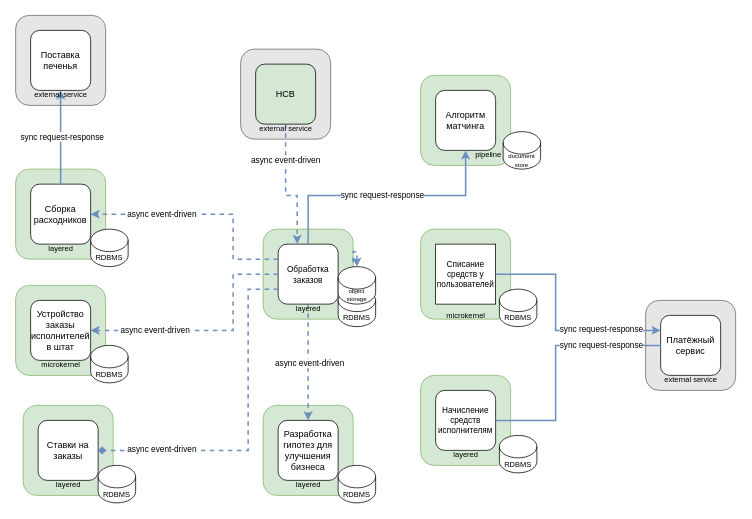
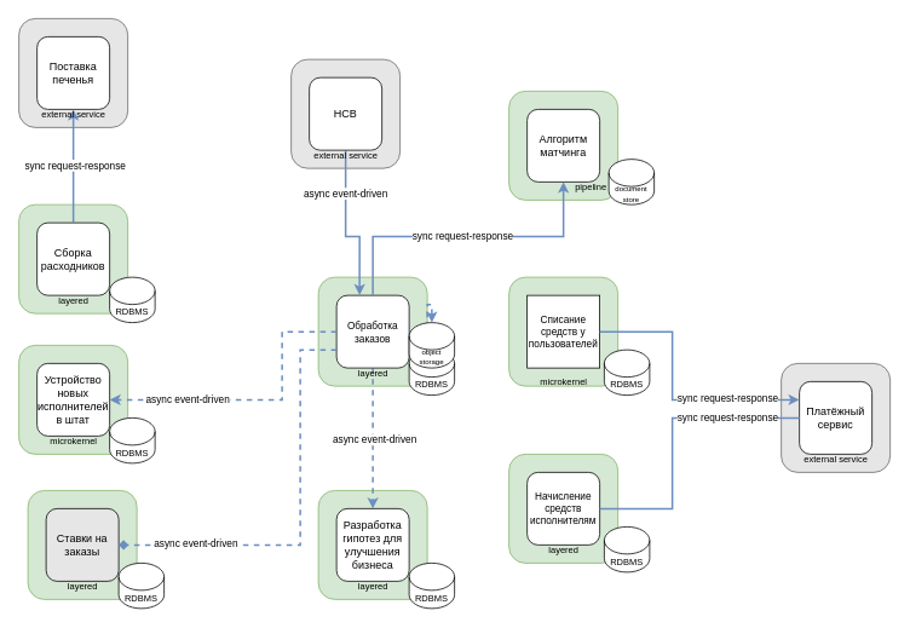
  <mxCell id="0" />
  <mxCell id="1" parent="0" />
  <mxCell id="2" value="" style="rounded=1;whiteSpace=wrap;html=1;fillColor=#d5e8d4;strokeColor=#82b366;" parent="1" vertex="1"><mxGeometry x="350" y="540" width="120" height="120" as="geometry" /></mxCell>
  <mxCell id="3" value="" style="rounded=1;whiteSpace=wrap;html=1;fillColor=#d5e8d4;strokeColor=#82b366;" parent="1" vertex="1"><mxGeometry x="20" y="225" width="120" height="120" as="geometry" /></mxCell>
  <mxCell id="4" value="" style="rounded=1;whiteSpace=wrap;html=1;fillColor=#E6E6E6;strokeColor=#666666;align=center;verticalAlign=middle;fontFamily=Helvetica;fontSize=12;fontColor=#333333;" parent="1" vertex="1"><mxGeometry x="320" y="65" width="120" height="120" as="geometry" /></mxCell>
  <mxCell id="5" value="" style="rounded=1;whiteSpace=wrap;html=1;fillColor=#d5e8d4;strokeColor=#82b366;" parent="1" vertex="1"><mxGeometry x="560" y="100" width="120" height="120" as="geometry" /></mxCell>
  <mxCell id="6" value="" style="rounded=1;whiteSpace=wrap;html=1;fillColor=#E6E6E6;strokeColor=#666666;fontColor=#333333;" parent="1" vertex="1"><mxGeometry x="20" y="20" width="120" height="120" as="geometry" /></mxCell>
  <mxCell id="7" value="" style="rounded=1;whiteSpace=wrap;html=1;fillColor=#d5e8d4;strokeColor=#82b366;" parent="1" vertex="1"><mxGeometry x="20" y="380" width="120" height="120" as="geometry" /></mxCell>
  <mxCell id="8" value="" style="rounded=1;whiteSpace=wrap;html=1;fillColor=#d5e8d4;strokeColor=#82b366;" parent="1" vertex="1"><mxGeometry x="350" y="305" width="120" height="120" as="geometry" /></mxCell>
  <mxCell id="9" value="" style="rounded=1;whiteSpace=wrap;html=1;fillColor=#d5e8d4;strokeColor=#82b366;" parent="1" vertex="1"><mxGeometry x="30" y="540" width="120" height="120" as="geometry" /></mxCell>
  <mxCell id="10" value="" style="rounded=1;whiteSpace=wrap;html=1;fillColor=#d5e8d4;strokeColor=#82b366;" parent="1" vertex="1"><mxGeometry x="560" y="305" width="120" height="120" as="geometry" /></mxCell>
  <mxCell id="11" value="" style="rounded=1;whiteSpace=wrap;html=1;fillColor=#d5e8d4;strokeColor=#82b366;" parent="1" vertex="1"><mxGeometry x="560" y="500" width="120" height="120" as="geometry" /></mxCell>
  <mxCell id="12" style="edgeStyle=orthogonalEdgeStyle;rounded=0;orthogonalLoop=1;jettySize=auto;html=1;entryX=0.5;entryY=0;entryDx=0;entryDy=0;exitX=0.5;exitY=1;exitDx=0;exitDy=0;dashed=1;strokeColor=#6c8ebf;strokeWidth=2;align=center;verticalAlign=middle;fontFamily=Helvetica;fontSize=11;fontColor=default;labelBackgroundColor=default;endArrow=classic;fillColor=#dae8fc;" parent="1" source="14" target="18" edge="1"><mxGeometry relative="1" as="geometry" /></mxCell>
  <mxCell id="13" value="async event-driven" style="edgeLabel;html=1;align=center;verticalAlign=middle;resizable=0;points=[];" vertex="1" connectable="0" parent="12"><mxGeometry x="0.011" y="1" relative="1" as="geometry"><mxPoint as="offset" /></mxGeometry></mxCell>
  <mxCell id="14" value="&lt;span style=&quot;font-size: 11px;&quot;&gt;Обработка заказов&lt;/span&gt;" style="whiteSpace=wrap;html=1;aspect=fixed;rounded=1;strokeColor=default;align=center;verticalAlign=middle;fontFamily=Helvetica;fontSize=12;fontColor=default;fillColor=default;" parent="1" vertex="1"><mxGeometry x="370" y="325" width="80" height="80" as="geometry" /></mxCell>
  <mxCell id="15" value="Списание средств у пользователей" style="whiteSpace=wrap;html=1;aspect=fixed;strokeColor=default;align=center;verticalAlign=middle;fontFamily=Helvetica;fontSize=11;fontColor=default;fillColor=default;rounded=0;" parent="1" vertex="1"><mxGeometry x="580" y="325" width="80" height="80" as="geometry" /></mxCell>
  <mxCell id="16" value="Начисление средств исполнителям" style="whiteSpace=wrap;html=1;aspect=fixed;rounded=1;strokeColor=default;align=center;verticalAlign=middle;fontFamily=Helvetica;fontSize=11;fontColor=default;fillColor=default;" parent="1" vertex="1"><mxGeometry x="580" y="520" width="80" height="80" as="geometry" /></mxCell>
  <mxCell id="17" value="Сборка расходников" style="whiteSpace=wrap;html=1;aspect=fixed;rounded=1;strokeColor=default;align=center;verticalAlign=middle;fontFamily=Helvetica;fontSize=12;fontColor=default;fillColor=default;" parent="1" vertex="1"><mxGeometry x="40" y="245" width="80" height="80" as="geometry" /></mxCell>
  <mxCell id="18" value="Р&lt;span style=&quot;background-color: transparent; color: light-dark(rgb(0, 0, 0), rgb(255, 255, 255));&quot;&gt;азработка гипотез для улучшения бизнеса&lt;/span&gt;" style="whiteSpace=wrap;html=1;aspect=fixed;rounded=1;strokeColor=default;align=center;verticalAlign=middle;fontFamily=Helvetica;fontSize=12;fontColor=default;fillColor=default;" parent="1" vertex="1"><mxGeometry x="370" y="560" width="80" height="80" as="geometry" /></mxCell>
  <mxCell id="19" value="Алгоритм матчинга" style="whiteSpace=wrap;html=1;aspect=fixed;rounded=1;strokeColor=default;align=center;verticalAlign=middle;fontFamily=Helvetica;fontSize=12;fontColor=default;fillColor=default;" parent="1" vertex="1"><mxGeometry x="580" y="120" width="80" height="80" as="geometry" /></mxCell>
- <mxCell id="20" value="Устройство заказы исполнителей в штат" style="whiteSpace=wrap;html=1;aspect=fixed;rounded=1;" parent="1" vertex="1"><mxGeometry x="40" y="400" width="80" height="80" as="geometry" /></mxCell>
- <mxCell id="21" value="Ставки на заказы" style="whiteSpace=wrap;html=1;aspect=fixed;rounded=1;" parent="1" vertex="1"><mxGeometry x="50" y="560" width="80" height="80" as="geometry" /></mxCell>
+ <mxCell id="20" value="Устройство новых исполнителей в штат" style="whiteSpace=wrap;html=1;aspect=fixed;rounded=1;" parent="1" vertex="1"><mxGeometry x="40" y="400" width="80" height="80" as="geometry" /></mxCell>
+ <mxCell id="21" value="Ставки на заказы" style="whiteSpace=wrap;html=1;aspect=fixed;rounded=1;fillColor=#e6e6e6;" parent="1" vertex="1"><mxGeometry x="50" y="560" width="80" height="80" as="geometry" /></mxCell>
  <mxCell id="22" value="Поставка печенья" style="whiteSpace=wrap;html=1;aspect=fixed;rounded=1;strokeColor=default;align=center;verticalAlign=middle;fontFamily=Helvetica;fontSize=12;fontColor=default;fillColor=default;" parent="1" vertex="1"><mxGeometry x="40" y="40" width="80" height="80" as="geometry" /></mxCell>
- <mxCell id="23" style="edgeStyle=orthogonalEdgeStyle;rounded=0;orthogonalLoop=1;jettySize=auto;html=1;entryX=0.317;entryY=-0.004;entryDx=0;entryDy=0;dashed=1;strokeColor=#6c8ebf;strokeWidth=2;align=center;verticalAlign=middle;fontFamily=Helvetica;fontSize=11;fontColor=default;labelBackgroundColor=default;endArrow=classic;fillColor=#dae8fc;entryPerimeter=0;exitX=0.5;exitY=1;exitDx=0;exitDy=0;" parent="1" source="25" target="14" edge="1"><mxGeometry relative="1" as="geometry"><Array as="points"><mxPoint x="380" y="260" /><mxPoint x="395" y="260" /></Array></mxGeometry></mxCell>
+ <mxCell id="23" style="edgeStyle=orthogonalEdgeStyle;rounded=0;orthogonalLoop=1;jettySize=auto;html=1;entryX=0.317;entryY=-0.004;entryDx=0;entryDy=0;dashed=0;strokeColor=#6c8ebf;strokeWidth=2;align=center;verticalAlign=middle;fontFamily=Helvetica;fontSize=11;fontColor=default;labelBackgroundColor=default;endArrow=classic;fillColor=#dae8fc;entryPerimeter=0;exitX=0.5;exitY=1;exitDx=0;exitDy=0;" parent="1" source="25" target="14" edge="1"><mxGeometry relative="1" as="geometry"><Array as="points"><mxPoint x="380" y="260" /><mxPoint x="395" y="260" /></Array></mxGeometry></mxCell>
  <mxCell id="24" value="async event-driven" style="edgeLabel;html=1;align=center;verticalAlign=middle;resizable=0;points=[];" vertex="1" connectable="0" parent="23"><mxGeometry x="-0.463" y="-1" relative="1" as="geometry"><mxPoint as="offset" /></mxGeometry></mxCell>
- <mxCell id="25" value="HCB" style="whiteSpace=wrap;html=1;aspect=fixed;rounded=1;fillColor=#d5e8d4;" parent="1" vertex="1"><mxGeometry x="340" y="85" width="80" height="80" as="geometry" /></mxCell>
+ <mxCell id="25" value="HCB" style="whiteSpace=wrap;html=1;aspect=fixed;rounded=1;" parent="1" vertex="1"><mxGeometry x="340" y="85" width="80" height="80" as="geometry" /></mxCell>
  <mxCell id="26" style="edgeStyle=orthogonalEdgeStyle;rounded=0;orthogonalLoop=1;jettySize=auto;html=1;fillColor=#dae8fc;strokeColor=#6c8ebf;strokeWidth=2;align=center;verticalAlign=middle;fontFamily=Helvetica;fontSize=11;fontColor=default;labelBackgroundColor=default;endArrow=classic;" parent="1" source="17" target="22" edge="1"><mxGeometry relative="1" as="geometry" /></mxCell>
  <mxCell id="27" value="sync request-response" style="edgeLabel;html=1;align=center;verticalAlign=middle;resizable=0;points=[];" vertex="1" connectable="0" parent="26"><mxGeometry x="0.024" y="-1" relative="1" as="geometry"><mxPoint as="offset" /></mxGeometry></mxCell>
  <mxCell id="28" style="edgeStyle=orthogonalEdgeStyle;rounded=0;orthogonalLoop=1;jettySize=auto;html=1;entryX=1;entryY=0.5;entryDx=0;entryDy=0;strokeColor=#6c8ebf;strokeWidth=2;align=center;verticalAlign=middle;fontFamily=Helvetica;fontSize=11;fontColor=default;labelBackgroundColor=default;endArrow=diamond;fillColor=#dae8fc;exitX=0;exitY=0.75;exitDx=0;exitDy=0;dashed=1;" parent="1" source="14" target="21" edge="1"><mxGeometry relative="1" as="geometry"><Array as="points"><mxPoint x="330" y="385" /><mxPoint x="330" y="600" /></Array></mxGeometry></mxCell>
  <mxCell id="29" value="async event-driven" style="edgeLabel;html=1;align=center;verticalAlign=middle;resizable=0;points=[];" vertex="1" connectable="0" parent="28"><mxGeometry x="0.007" relative="1" as="geometry"><mxPoint x="-116" y="24" as="offset" /></mxGeometry></mxCell>
  <mxCell id="30" style="edgeStyle=orthogonalEdgeStyle;rounded=0;orthogonalLoop=1;jettySize=auto;html=1;entryX=1;entryY=0.5;entryDx=0;entryDy=0;strokeColor=#6c8ebf;strokeWidth=2;align=center;verticalAlign=middle;fontFamily=Helvetica;fontSize=11;fontColor=default;labelBackgroundColor=default;endArrow=classic;fillColor=#dae8fc;dashed=1;" parent="1" source="14" target="20" edge="1"><mxGeometry relative="1" as="geometry"><Array as="points"><mxPoint x="310" y="365" /><mxPoint x="310" y="440" /></Array></mxGeometry></mxCell>
  <mxCell id="31" value="async event-driven" style="edgeLabel;html=1;align=center;verticalAlign=middle;resizable=0;points=[];" vertex="1" connectable="0" parent="30"><mxGeometry x="0.066" y="-2" relative="1" as="geometry"><mxPoint x="-67" y="1" as="offset" /></mxGeometry></mxCell>
  <mxCell id="32" style="edgeStyle=orthogonalEdgeStyle;rounded=0;orthogonalLoop=1;jettySize=auto;html=1;exitX=0.5;exitY=0;exitDx=0;exitDy=0;entryX=0.5;entryY=1;entryDx=0;entryDy=0;strokeColor=#6c8ebf;strokeWidth=2;align=center;verticalAlign=middle;fontFamily=Helvetica;fontSize=11;fontColor=default;labelBackgroundColor=default;endArrow=classic;fillColor=#dae8fc;" parent="1" source="14" target="19" edge="1"><mxGeometry relative="1" as="geometry"><Array as="points"><mxPoint x="410" y="260" /><mxPoint x="620" y="260" /></Array></mxGeometry></mxCell>
  <mxCell id="33" value="sync request-response" style="edgeLabel;html=1;align=center;verticalAlign=middle;resizable=0;points=[];" vertex="1" connectable="0" parent="32"><mxGeometry x="-0.03" y="2" relative="1" as="geometry"><mxPoint x="1" y="1" as="offset" /></mxGeometry></mxCell>
- <mxCell id="34" style="edgeStyle=orthogonalEdgeStyle;rounded=0;orthogonalLoop=1;jettySize=auto;html=1;entryX=1;entryY=0.5;entryDx=0;entryDy=0;exitX=0;exitY=0.25;exitDx=0;exitDy=0;strokeColor=#6c8ebf;strokeWidth=2;align=center;verticalAlign=middle;fontFamily=Helvetica;fontSize=11;fontColor=default;labelBackgroundColor=default;endArrow=classic;fillColor=#dae8fc;dashed=1;" parent="1" source="14" target="17" edge="1"><mxGeometry relative="1" as="geometry"><Array as="points"><mxPoint x="310" y="345" /><mxPoint x="310" y="285" /></Array></mxGeometry></mxCell>
- <mxCell id="35" value="async event-driven" style="edgeLabel;html=1;align=center;verticalAlign=middle;resizable=0;points=[];" vertex="1" connectable="0" parent="34"><mxGeometry x="0.393" y="-2" relative="1" as="geometry"><mxPoint y="1" as="offset" /></mxGeometry></mxCell>
  <mxCell id="36" value="pipeline" style="text;html=1;align=center;verticalAlign=middle;resizable=0;points=[];autosize=1;strokeColor=none;fillColor=none;fontSize=10;" parent="1" vertex="1"><mxGeometry x="620" y="190" width="60" height="30" as="geometry" /></mxCell>
  <mxCell id="37" value="external service" style="text;html=1;align=center;verticalAlign=middle;resizable=0;points=[];autosize=1;strokeColor=none;fillColor=none;fontSize=10;" parent="1" vertex="1"><mxGeometry x="35" y="110" width="90" height="30" as="geometry" /></mxCell>
  <mxCell id="38" value="microkernel" style="text;html=1;align=center;verticalAlign=middle;resizable=0;points=[];autosize=1;strokeColor=none;fillColor=none;fontSize=10;" parent="1" vertex="1"><mxGeometry x="580" y="405" width="80" height="30" as="geometry" /></mxCell>
  <mxCell id="39" value="microkernel" style="text;html=1;align=center;verticalAlign=middle;resizable=0;points=[];autosize=1;strokeColor=none;fillColor=none;fontSize=10;" parent="1" vertex="1"><mxGeometry x="40" y="470" width="80" height="30" as="geometry" /></mxCell>
  <mxCell id="40" value="layered" style="text;html=1;align=center;verticalAlign=middle;resizable=0;points=[];autosize=1;strokeColor=none;fillColor=none;fontSize=10;" parent="1" vertex="1"><mxGeometry x="360" y="395" width="100" height="30" as="geometry" /></mxCell>
  <mxCell id="41" value="layered" style="text;html=1;align=center;verticalAlign=middle;resizable=0;points=[];autosize=1;strokeColor=none;fillColor=none;fontSize=10;" parent="1" vertex="1"><mxGeometry x="570" y="590" width="100" height="30" as="geometry" /></mxCell>
  <mxCell id="42" value="layered" style="text;html=1;align=center;verticalAlign=middle;resizable=0;points=[];autosize=1;strokeColor=none;fillColor=none;fontSize=10;" parent="1" vertex="1"><mxGeometry x="360" y="630" width="100" height="30" as="geometry" /></mxCell>
  <mxCell id="43" value="external service" style="text;html=1;align=center;verticalAlign=middle;resizable=0;points=[];autosize=1;strokeColor=none;fillColor=none;fontSize=10;" parent="1" vertex="1"><mxGeometry x="335" y="155" width="90" height="30" as="geometry" /></mxCell>
  <mxCell id="44" value="layered" style="text;html=1;align=center;verticalAlign=middle;resizable=0;points=[];autosize=1;strokeColor=none;fillColor=none;fontSize=10;" parent="1" vertex="1"><mxGeometry x="40" y="630" width="100" height="30" as="geometry" /></mxCell>
  <mxCell id="45" value="RDBMS" style="shape=cylinder3;whiteSpace=wrap;html=1;boundedLbl=1;backgroundOutline=1;size=15;fontSize=10;" parent="1" vertex="1"><mxGeometry x="665" y="385" width="50" height="50" as="geometry" /></mxCell>
  <mxCell id="46" value="RDBMS" style="shape=cylinder3;whiteSpace=wrap;html=1;boundedLbl=1;backgroundOutline=1;size=15;fontSize=10;" parent="1" vertex="1"><mxGeometry x="665" y="580" width="50" height="50" as="geometry" /></mxCell>
  <mxCell id="47" value="RDBMS" style="shape=cylinder3;whiteSpace=wrap;html=1;boundedLbl=1;backgroundOutline=1;size=15;fontSize=10;" parent="1" vertex="1"><mxGeometry x="450" y="385" width="50" height="50" as="geometry" /></mxCell>
  <mxCell id="48" value="RDBMS" style="shape=cylinder3;whiteSpace=wrap;html=1;boundedLbl=1;backgroundOutline=1;size=15;fontSize=10;" parent="1" vertex="1"><mxGeometry x="130" y="620" width="50" height="50" as="geometry" /></mxCell>
  <mxCell id="49" value="RDBMS" style="shape=cylinder3;whiteSpace=wrap;html=1;boundedLbl=1;backgroundOutline=1;size=15;fontSize=10;" parent="1" vertex="1"><mxGeometry x="120" y="460" width="50" height="50" as="geometry" /></mxCell>
  <mxCell id="50" value="&lt;font style=&quot;font-size: 8px;&quot;&gt;document store&lt;/font&gt;" style="shape=cylinder3;whiteSpace=wrap;html=1;boundedLbl=1;backgroundOutline=1;size=15;fontSize=10;" parent="1" vertex="1"><mxGeometry x="670" y="175" width="50" height="50" as="geometry" /></mxCell>
  <mxCell id="51" value="RDBMS" style="shape=cylinder3;whiteSpace=wrap;html=1;boundedLbl=1;backgroundOutline=1;size=15;fontSize=10;" parent="1" vertex="1"><mxGeometry x="120" y="305" width="50" height="50" as="geometry" /></mxCell>
  <mxCell id="52" value="RDBMS" style="shape=cylinder3;whiteSpace=wrap;html=1;boundedLbl=1;backgroundOutline=1;size=15;fontSize=10;" parent="1" vertex="1"><mxGeometry x="450" y="620" width="50" height="50" as="geometry" /></mxCell>
  <mxCell id="53" value="layered" style="text;html=1;align=center;verticalAlign=middle;resizable=0;points=[];autosize=1;strokeColor=none;fillColor=none;fontSize=10;" parent="1" vertex="1"><mxGeometry x="30" y="315" width="100" height="30" as="geometry" /></mxCell>
  <mxCell id="54" style="edgeStyle=orthogonalEdgeStyle;rounded=0;orthogonalLoop=1;jettySize=auto;html=1;exitX=1;exitY=0.5;exitDx=0;exitDy=0;dashed=1;strokeColor=#6c8ebf;strokeWidth=2;align=center;verticalAlign=middle;fontFamily=Helvetica;fontSize=11;fontColor=default;labelBackgroundColor=default;endArrow=classic;fillColor=#dae8fc;" parent="1" source="14" target="55" edge="1"><mxGeometry relative="1" as="geometry" /></mxCell>
  <mxCell id="55" value="object storage" style="shape=cylinder3;whiteSpace=wrap;html=1;boundedLbl=1;backgroundOutline=1;size=15;fontSize=8;" parent="1" vertex="1"><mxGeometry x="450" y="355" width="50" height="50" as="geometry" /></mxCell>
  <mxCell id="56" value="" style="rounded=1;whiteSpace=wrap;html=1;fillColor=#E6E6E6;strokeColor=#666666;fontColor=#333333;" vertex="1" parent="1"><mxGeometry x="860" y="400" width="120" height="120" as="geometry" /></mxCell>
  <mxCell id="57" value="Платёжный сервис" style="whiteSpace=wrap;html=1;aspect=fixed;rounded=1;strokeColor=default;align=center;verticalAlign=middle;fontFamily=Helvetica;fontSize=12;fontColor=default;fillColor=default;" vertex="1" parent="1"><mxGeometry x="880" y="420" width="80" height="80" as="geometry" /></mxCell>
  <mxCell id="58" value="external service" style="text;html=1;align=center;verticalAlign=middle;resizable=0;points=[];autosize=1;strokeColor=none;fillColor=none;fontSize=10;" vertex="1" parent="1"><mxGeometry x="875" y="490" width="90" height="30" as="geometry" /></mxCell>
  <mxCell id="59" style="edgeStyle=orthogonalEdgeStyle;rounded=0;orthogonalLoop=1;jettySize=auto;html=1;exitX=1;exitY=0.5;exitDx=0;exitDy=0;entryX=0;entryY=0.25;entryDx=0;entryDy=0;strokeColor=#6c8ebf;strokeWidth=2;align=center;verticalAlign=middle;fontFamily=Helvetica;fontSize=11;fontColor=default;labelBackgroundColor=default;endArrow=classic;fillColor=#dae8fc;" edge="1" parent="1" source="15" target="57"><mxGeometry relative="1" as="geometry"><Array as="points"><mxPoint x="740" y="365" /><mxPoint x="740" y="440" /></Array></mxGeometry></mxCell>
  <mxCell id="60" value="sync request-r&lt;span style=&quot;background-color: light-dark(#ffffff, var(--ge-dark-color, #121212)); color: light-dark(rgb(0, 0, 0), rgb(255, 255, 255));&quot;&gt;esponse&lt;/span&gt;" style="edgeLabel;html=1;align=center;verticalAlign=middle;resizable=0;points=[];" vertex="1" connectable="0" parent="59"><mxGeometry x="0.559" y="2" relative="1" as="geometry"><mxPoint x="-15" as="offset" /></mxGeometry></mxCell>
  <mxCell id="61" style="edgeStyle=orthogonalEdgeStyle;rounded=0;orthogonalLoop=1;jettySize=auto;html=1;exitX=1;exitY=0.5;exitDx=0;exitDy=0;entryX=0;entryY=0.5;entryDx=0;entryDy=0;strokeColor=#6c8ebf;strokeWidth=2;align=center;verticalAlign=middle;fontFamily=Helvetica;fontSize=11;fontColor=default;labelBackgroundColor=default;endArrow=none;fillColor=#dae8fc;" edge="1" parent="1" source="16" target="57"><mxGeometry relative="1" as="geometry"><Array as="points"><mxPoint x="740" y="560" /><mxPoint x="740" y="460" /></Array></mxGeometry></mxCell>
  <mxCell id="62" value="sync request-response" style="edgeLabel;html=1;align=center;verticalAlign=middle;resizable=0;points=[];" vertex="1" connectable="0" parent="61"><mxGeometry x="0.55" y="-1" relative="1" as="geometry"><mxPoint x="-8" y="-2" as="offset" /></mxGeometry></mxCell>
